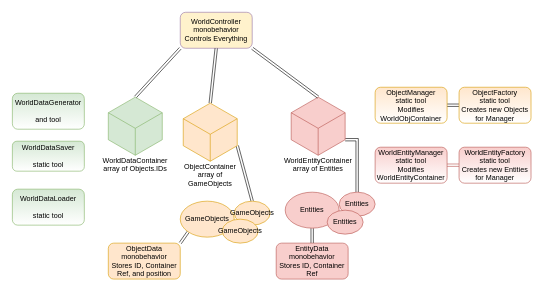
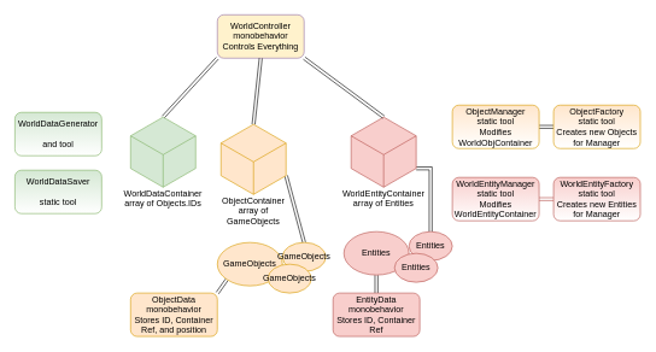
  <mxCell id="0" />
  <mxCell id="1" parent="0" />
  <mxCell id="2" value="&lt;div&gt;WorldController&lt;/div&gt;&lt;div&gt;monobehavior&lt;/div&gt;&lt;div&gt;Controls Everything&lt;br&gt;&lt;/div&gt;" style="rounded=1;whiteSpace=wrap;html=1;fillColor=#fff2cc;strokeColor=#9673a6;" parent="1" vertex="1"><mxGeometry x="300" y="20" width="120" height="60" as="geometry" /></mxCell>
  <mxCell id="3" style="edgeStyle=none;shape=link;rounded=0;orthogonalLoop=1;jettySize=auto;html=1;exitX=0;exitY=0;exitDx=45;exitDy=1.519;exitPerimeter=0;entryX=0;entryY=1;entryDx=0;entryDy=0;" parent="1" source="4" target="2" edge="1"><mxGeometry relative="1" as="geometry" /></mxCell>
  <mxCell id="4" value="&lt;div&gt;&lt;br&gt;&lt;/div&gt;&lt;div&gt;&lt;br&gt;&lt;/div&gt;&lt;div&gt;&lt;br&gt;&lt;/div&gt;&lt;div&gt;&lt;br&gt;&lt;/div&gt;&lt;div&gt;&lt;br&gt;&lt;/div&gt;&lt;div&gt;&lt;br&gt;&lt;/div&gt;&lt;div&gt;&lt;br&gt;&lt;/div&gt;&lt;div&gt;&lt;br&gt;&lt;/div&gt;&lt;div&gt;&lt;br&gt;&lt;/div&gt;&lt;div&gt;WorldDataContainer&lt;/div&gt;&lt;div&gt;array of Objects.IDs&lt;br&gt;&lt;/div&gt;" style="html=1;whiteSpace=wrap;aspect=fixed;shape=isoCube;backgroundOutline=1;fillColor=#d5e8d4;strokeColor=#82b366;" parent="1" vertex="1"><mxGeometry x="180" y="160" width="90" height="100" as="geometry" /></mxCell>
  <mxCell id="5" style="edgeStyle=none;shape=link;rounded=0;orthogonalLoop=1;jettySize=auto;html=1;exitX=0;exitY=0;exitDx=45;exitDy=1.519;exitPerimeter=0;entryX=0.5;entryY=1;entryDx=0;entryDy=0;" parent="1" source="7" target="2" edge="1"><mxGeometry relative="1" as="geometry" /></mxCell>
  <mxCell id="6" style="edgeStyle=none;shape=link;rounded=0;orthogonalLoop=1;jettySize=auto;html=1;exitX=0;exitY=0;exitDx=90;exitDy=72.5;exitPerimeter=0;entryX=0.5;entryY=0;entryDx=0;entryDy=0;" parent="1" source="7" target="16" edge="1"><mxGeometry relative="1" as="geometry" /></mxCell>
  <mxCell id="7" value="&lt;div&gt;&lt;span&gt;&lt;br&gt;&lt;/span&gt;&lt;/div&gt;&lt;div&gt;&lt;span&gt;&lt;br&gt;&lt;/span&gt;&lt;/div&gt;&lt;div&gt;&lt;span&gt;&lt;br&gt;&lt;/span&gt;&lt;/div&gt;&lt;div&gt;&lt;span&gt;&lt;br&gt;&lt;/span&gt;&lt;/div&gt;&lt;div&gt;&lt;span&gt;&lt;br&gt;&lt;/span&gt;&lt;/div&gt;&lt;div&gt;&lt;span&gt;&lt;br&gt;&lt;/span&gt;&lt;/div&gt;&lt;div&gt;&lt;span&gt;&lt;br&gt;&lt;/span&gt;&lt;/div&gt;&lt;div&gt;&lt;span&gt;&lt;br&gt;&lt;/span&gt;&lt;/div&gt;&lt;div&gt;&lt;span&gt;&lt;br&gt;&lt;/span&gt;&lt;/div&gt;&lt;div&gt;&lt;span&gt;&lt;br&gt;&lt;/span&gt;&lt;/div&gt;&lt;div&gt;&lt;span&gt;&lt;br&gt;&lt;/span&gt;&lt;/div&gt;&lt;div&gt;&lt;span&gt;ObjectContainer&lt;/span&gt;&lt;br&gt;&lt;/div&gt;&lt;div&gt;array of GameObjects&lt;br&gt;&lt;/div&gt;&lt;div&gt;&lt;br&gt;&lt;/div&gt;" style="html=1;whiteSpace=wrap;aspect=fixed;shape=isoCube;backgroundOutline=1;fillColor=#ffe6cc;strokeColor=#d79b00;" parent="1" vertex="1"><mxGeometry x="305" y="170" width="90" height="100" as="geometry" /></mxCell>
  <mxCell id="8" style="edgeStyle=none;shape=link;rounded=0;orthogonalLoop=1;jettySize=auto;html=1;exitX=1;exitY=0.5;exitDx=0;exitDy=0;" parent="1" source="9" target="13" edge="1"><mxGeometry relative="1" as="geometry" /></mxCell>
  <mxCell id="9" value="&lt;div&gt;ObjectManager&lt;/div&gt;&lt;div&gt;static tool&lt;/div&gt;&lt;div&gt;Modifies WorldObjContainer&lt;br&gt;&lt;/div&gt;" style="rounded=1;whiteSpace=wrap;html=1;fillColor=#ffe6cc;strokeColor=#d79b00;gradientColor=#ffffff;" parent="1" vertex="1"><mxGeometry x="625" y="145" width="120" height="60" as="geometry" /></mxCell>
- <mxCell id="10" value="&lt;div&gt;WorldDataSaver&lt;/div&gt;&lt;div&gt;&lt;br&gt;&lt;/div&gt;&lt;div&gt;static tool&lt;/div&gt;" style="rounded=1;whiteSpace=wrap;html=1;fillColor=#d5e8d4;strokeColor=#82b366;gradientColor=#ffffff;" parent="1" vertex="1"><mxGeometry x="20" y="235" width="120" height="50" as="geometry" /></mxCell>
+ <mxCell id="10" value="&lt;div&gt;WorldDataSaver&lt;/div&gt;&lt;div&gt;&lt;br&gt;&lt;/div&gt;&lt;div&gt;static tool&lt;/div&gt;" style="rounded=1;whiteSpace=wrap;html=1;fillColor=#d5e8d4;strokeColor=#82b366;gradientColor=#ffffff;" parent="1" vertex="1"><mxGeometry x="20" y="235" width="120" height="60" as="geometry" /></mxCell>
  <mxCell id="11" value="&lt;div&gt;WorldDataGenerator&lt;/div&gt;&lt;div&gt;&lt;br&gt;&lt;/div&gt;&lt;div&gt;and tool&lt;/div&gt;" style="rounded=1;whiteSpace=wrap;html=1;fillColor=#d5e8d4;strokeColor=#82b366;gradientColor=#ffffff;" parent="1" vertex="1"><mxGeometry x="20" y="155" width="120" height="60" as="geometry" /></mxCell>
- <mxCell id="12" value="&lt;div&gt;WorldDataLoader&lt;/div&gt;&lt;div&gt;&lt;br&gt;&lt;/div&gt;&lt;div&gt;static tool&lt;/div&gt;" style="rounded=1;whiteSpace=wrap;html=1;fillColor=#d5e8d4;strokeColor=#82b366;gradientColor=#ffffff;" parent="1" vertex="1"><mxGeometry x="20" y="315" width="120" height="60" as="geometry" /></mxCell>
  <mxCell id="13" value="&lt;div&gt;ObjectFactory&lt;/div&gt;&lt;div&gt;static tool&lt;/div&gt;&lt;div&gt;Creates new Objects&lt;br&gt;for Manager&lt;br&gt;&lt;/div&gt;" style="rounded=1;whiteSpace=wrap;html=1;fillColor=#ffe6cc;strokeColor=#d79b00;gradientColor=#ffffff;" parent="1" vertex="1"><mxGeometry x="765" y="145" width="120" height="60" as="geometry" /></mxCell>
  <mxCell id="14" style="edgeStyle=none;shape=link;rounded=0;orthogonalLoop=1;jettySize=auto;html=1;exitX=0;exitY=1;exitDx=0;exitDy=0;entryX=1;entryY=0;entryDx=0;entryDy=0;" parent="1" source="15" target="18" edge="1"><mxGeometry relative="1" as="geometry" /></mxCell>
  <mxCell id="15" value="GameObjects" style="ellipse;whiteSpace=wrap;html=1;fillColor=#ffe6cc;strokeColor=#d79b00;" parent="1" vertex="1"><mxGeometry x="300" y="335" width="90" height="60" as="geometry" /></mxCell>
  <mxCell id="16" value="GameObjects" style="ellipse;whiteSpace=wrap;html=1;fillColor=#ffe6cc;strokeColor=#d79b00;" parent="1" vertex="1"><mxGeometry x="390" y="335" width="60" height="40" as="geometry" /></mxCell>
  <mxCell id="17" value="GameObjects" style="ellipse;whiteSpace=wrap;html=1;fillColor=#ffe6cc;strokeColor=#d79b00;" parent="1" vertex="1"><mxGeometry x="370" y="365" width="60" height="40" as="geometry" /></mxCell>
  <mxCell id="18" value="&lt;div&gt;ObjectData&lt;/div&gt;&lt;div&gt;monobehavior&lt;/div&gt;&lt;div&gt;Stores ID, Container Ref, and position&lt;br&gt;&lt;/div&gt;" style="rounded=1;whiteSpace=wrap;html=1;fillColor=#ffe6cc;strokeColor=#d79b00;" parent="1" vertex="1"><mxGeometry x="180" y="405" width="120" height="60" as="geometry" /></mxCell>
  <mxCell id="19" style="edgeStyle=orthogonalEdgeStyle;shape=link;rounded=0;orthogonalLoop=1;jettySize=auto;html=1;exitX=0.5;exitY=1;exitDx=0;exitDy=0;entryX=0.5;entryY=0;entryDx=0;entryDy=0;" edge="1" parent="1" source="20" target="29"><mxGeometry relative="1" as="geometry" /></mxCell>
  <mxCell id="20" value="Entities" style="ellipse;whiteSpace=wrap;html=1;fillColor=#f8cecc;strokeColor=#b85450;" vertex="1" parent="1"><mxGeometry x="475" y="320" width="90" height="60" as="geometry" /></mxCell>
  <mxCell id="21" style="edgeStyle=orthogonalEdgeStyle;shape=link;rounded=0;orthogonalLoop=1;jettySize=auto;html=1;exitX=0.5;exitY=0;exitDx=0;exitDy=0;entryX=0;entryY=0;entryDx=90;entryDy=72.5;entryPerimeter=0;" edge="1" parent="1" target="24"><mxGeometry relative="1" as="geometry"><mxPoint x="595" y="320" as="sourcePoint" /><Array as="points"><mxPoint x="595" y="233" /></Array></mxGeometry></mxCell>
  <mxCell id="22" value="Entities" style="ellipse;whiteSpace=wrap;html=1;fillColor=#f8cecc;strokeColor=#b85450;" vertex="1" parent="1"><mxGeometry x="565" y="320" width="60" height="40" as="geometry" /></mxCell>
  <mxCell id="23" value="Entities" style="ellipse;whiteSpace=wrap;html=1;fillColor=#f8cecc;strokeColor=#b85450;" vertex="1" parent="1"><mxGeometry x="545" y="350" width="60" height="40" as="geometry" /></mxCell>
  <mxCell id="24" value="&lt;div&gt;&lt;br&gt;&lt;/div&gt;&lt;div&gt;&lt;br&gt;&lt;/div&gt;&lt;div&gt;&lt;br&gt;&lt;/div&gt;&lt;div&gt;&lt;br&gt;&lt;/div&gt;&lt;div&gt;&lt;br&gt;&lt;/div&gt;&lt;div&gt;&lt;br&gt;&lt;/div&gt;&lt;div&gt;&lt;br&gt;&lt;/div&gt;&lt;div&gt;&lt;br&gt;&lt;/div&gt;&lt;div&gt;&lt;br&gt;&lt;/div&gt;&lt;div&gt;WorldEntityContainer&lt;/div&gt;&lt;div&gt;array of Entities&lt;/div&gt;" style="html=1;whiteSpace=wrap;aspect=fixed;shape=isoCube;backgroundOutline=1;fillColor=#f8cecc;strokeColor=#b85450;" vertex="1" parent="1"><mxGeometry x="485" y="160" width="90" height="100" as="geometry" /></mxCell>
  <mxCell id="25" value="" style="shape=link;html=1;entryX=1;entryY=1;entryDx=0;entryDy=0;exitX=0;exitY=0;exitDx=45;exitDy=1.519;exitPerimeter=0;" edge="1" parent="1" source="24" target="2"><mxGeometry width="50" height="50" relative="1" as="geometry"><mxPoint x="450" y="420" as="sourcePoint" /><mxPoint x="500" y="370" as="targetPoint" /></mxGeometry></mxCell>
  <mxCell id="26" value="&lt;div&gt;WorldEntityManager&lt;/div&gt;&lt;div&gt;static tool&lt;/div&gt;&lt;div&gt;Modifies WorldEntityContainer&lt;br&gt;&lt;/div&gt;" style="rounded=1;whiteSpace=wrap;html=1;fillColor=#f8cecc;strokeColor=#b85450;gradientColor=#ffffff;" vertex="1" parent="1"><mxGeometry x="625" y="245" width="120" height="60" as="geometry" /></mxCell>
  <mxCell id="27" style="edgeStyle=orthogonalEdgeStyle;shape=link;rounded=0;orthogonalLoop=1;jettySize=auto;html=1;exitX=0;exitY=0.5;exitDx=0;exitDy=0;entryX=1;entryY=0.5;entryDx=0;entryDy=0;fillColor=#f8cecc;strokeColor=#b85450;" edge="1" parent="1" source="28" target="26"><mxGeometry relative="1" as="geometry" /></mxCell>
  <mxCell id="28" value="&lt;div&gt;WorldEntityFactory&lt;/div&gt;&lt;div&gt;static tool&lt;/div&gt;&lt;div&gt;Creates new Entities&lt;br&gt;for Manager&lt;br&gt;&lt;/div&gt;" style="rounded=1;whiteSpace=wrap;html=1;fillColor=#f8cecc;strokeColor=#b85450;gradientColor=#ffffff;" vertex="1" parent="1"><mxGeometry x="765" y="245" width="120" height="60" as="geometry" /></mxCell>
  <mxCell id="29" value="&lt;div&gt;EntityData&lt;/div&gt;&lt;div&gt;monobehavior&lt;/div&gt;&lt;div&gt;Stores ID, Container Ref&lt;br&gt;&lt;/div&gt;" style="rounded=1;whiteSpace=wrap;html=1;fillColor=#f8cecc;strokeColor=#b85450;" vertex="1" parent="1"><mxGeometry x="460" y="405" width="120" height="60" as="geometry" /></mxCell>
